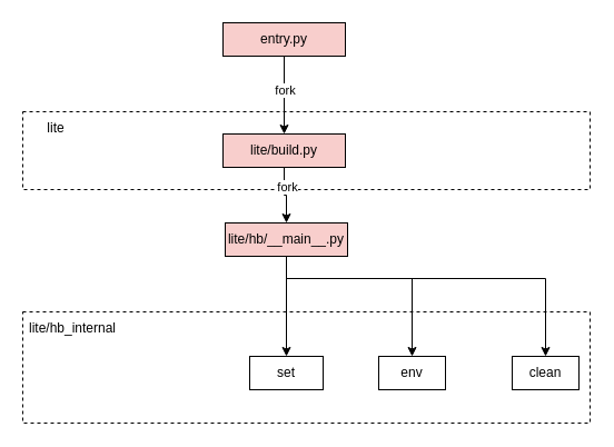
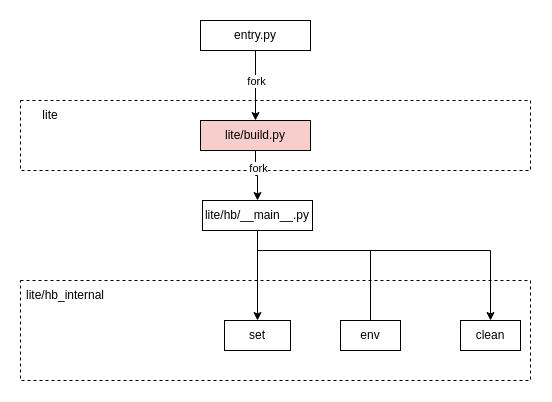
  <mxCell id="0" />
  <mxCell id="1" parent="0" />
  <mxCell id="2" value="" style="rounded=0;whiteSpace=wrap;html=1;dashed=1;" vertex="1" parent="1"><mxGeometry x="20" y="280" width="510" height="100" as="geometry" /></mxCell>
  <mxCell id="3" value="" style="rounded=0;whiteSpace=wrap;html=1;dashed=1;" vertex="1" parent="1"><mxGeometry x="20" y="100" width="510" height="70" as="geometry" /></mxCell>
  <mxCell id="4" value="" style="edgeStyle=orthogonalEdgeStyle;rounded=0;orthogonalLoop=1;jettySize=auto;html=1;" edge="1" parent="1" source="6" target="8"><mxGeometry relative="1" as="geometry" /></mxCell>
  <mxCell id="5" value="fork" style="edgeLabel;html=1;align=center;verticalAlign=middle;resizable=0;points=[];" vertex="1" connectable="0" parent="4"><mxGeometry x="0.25" y="3" relative="1" as="geometry"><mxPoint x="-3" y="-14" as="offset" /></mxGeometry></mxCell>
- <mxCell id="6" value="entry.py" style="rounded=0;whiteSpace=wrap;html=1;fillColor=#f8cecc;" vertex="1" parent="1"><mxGeometry x="200" y="20" width="110" height="30" as="geometry" /></mxCell>
+ <mxCell id="6" value="entry.py" style="rounded=0;whiteSpace=wrap;html=1;" vertex="1" parent="1"><mxGeometry x="200" y="20" width="110" height="30" as="geometry" /></mxCell>
  <mxCell id="7" value="" style="edgeStyle=orthogonalEdgeStyle;rounded=0;orthogonalLoop=1;jettySize=auto;html=1;startArrow=none;" edge="1" parent="1" target="12"><mxGeometry relative="1" as="geometry"><mxPoint x="255" y="200" as="sourcePoint" /></mxGeometry></mxCell>
  <mxCell id="8" value="lite/build.py" style="rounded=0;whiteSpace=wrap;html=1;fillColor=#f8cecc;" vertex="1" parent="1"><mxGeometry x="200" y="120" width="110" height="30" as="geometry" /></mxCell>
  <mxCell id="9" style="edgeStyle=orthogonalEdgeStyle;rounded=0;orthogonalLoop=1;jettySize=auto;html=1;entryX=0.5;entryY=0;entryDx=0;entryDy=0;exitX=0.5;exitY=1;exitDx=0;exitDy=0;" edge="1" parent="1" source="12" target="14"><mxGeometry relative="1" as="geometry"><Array as="points"><mxPoint x="257" y="240" /><mxPoint x="257" y="240" /></Array></mxGeometry></mxCell>
- <mxCell id="10" style="edgeStyle=orthogonalEdgeStyle;rounded=0;orthogonalLoop=1;jettySize=auto;html=1;entryX=0.5;entryY=0;entryDx=0;entryDy=0;exitX=0.5;exitY=1;exitDx=0;exitDy=0;" edge="1" parent="1" source="12" target="15"><mxGeometry relative="1" as="geometry"><Array as="points"><mxPoint x="257" y="250" /><mxPoint x="370" y="250" /></Array></mxGeometry></mxCell>
+ <mxCell id="10" style="edgeStyle=orthogonalEdgeStyle;rounded=0;orthogonalLoop=1;jettySize=auto;html=1;entryX=0.5;entryY=0;entryDx=0;entryDy=0;exitX=0.5;exitY=1;exitDx=0;exitDy=0;endArrow=none;" edge="1" parent="1" source="12" target="15"><mxGeometry relative="1" as="geometry"><Array as="points"><mxPoint x="257" y="250" /><mxPoint x="370" y="250" /></Array></mxGeometry></mxCell>
  <mxCell id="11" style="edgeStyle=orthogonalEdgeStyle;rounded=0;orthogonalLoop=1;jettySize=auto;html=1;entryX=0.5;entryY=0;entryDx=0;entryDy=0;exitX=0.5;exitY=1;exitDx=0;exitDy=0;" edge="1" parent="1" source="12" target="16"><mxGeometry relative="1" as="geometry"><Array as="points"><mxPoint x="257" y="250" /><mxPoint x="490" y="250" /></Array></mxGeometry></mxCell>
- <mxCell id="12" value="lite/hb/__main__.py" style="rounded=0;whiteSpace=wrap;html=1;fillColor=#f8cecc;" vertex="1" parent="1"><mxGeometry x="202" y="200" width="110" height="30" as="geometry" /></mxCell>
+ <mxCell id="12" value="lite/hb/__main__.py" style="rounded=0;whiteSpace=wrap;html=1;" vertex="1" parent="1"><mxGeometry x="202" y="200" width="110" height="30" as="geometry" /></mxCell>
  <mxCell id="13" value="lite" style="text;html=1;strokeColor=none;fillColor=none;align=center;verticalAlign=middle;whiteSpace=wrap;rounded=0;" vertex="1" parent="1"><mxGeometry x="20" y="100" width="60" height="30" as="geometry" /></mxCell>
  <mxCell id="14" value="set" style="rounded=0;whiteSpace=wrap;html=1;" vertex="1" parent="1"><mxGeometry x="224" y="320" width="66" height="30" as="geometry" /></mxCell>
  <mxCell id="15" value="env" style="rounded=0;whiteSpace=wrap;html=1;" vertex="1" parent="1"><mxGeometry x="340" y="320" width="60" height="30" as="geometry" /></mxCell>
  <mxCell id="16" value="clean" style="rounded=0;whiteSpace=wrap;html=1;" vertex="1" parent="1"><mxGeometry x="460" y="320" width="60" height="30" as="geometry" /></mxCell>
  <mxCell id="17" value="lite/hb_internal" style="text;html=1;strokeColor=none;fillColor=none;align=center;verticalAlign=middle;whiteSpace=wrap;rounded=0;" vertex="1" parent="1"><mxGeometry x="20" y="280" width="90" height="30" as="geometry" /></mxCell>
  <mxCell id="18" value="" style="edgeStyle=orthogonalEdgeStyle;rounded=0;orthogonalLoop=1;jettySize=auto;html=1;exitX=0.5;exitY=1;exitDx=0;exitDy=0;" edge="1" parent="1" source="8" target="12"><mxGeometry relative="1" as="geometry"><mxPoint x="265" y="60" as="sourcePoint" /><mxPoint x="265" y="130" as="targetPoint" /></mxGeometry></mxCell>
  <mxCell id="19" value="fork" style="edgeLabel;html=1;align=center;verticalAlign=middle;resizable=0;points=[];" vertex="1" connectable="0" parent="18"><mxGeometry x="0.25" y="3" relative="1" as="geometry"><mxPoint x="-3" y="-14" as="offset" /></mxGeometry></mxCell>
